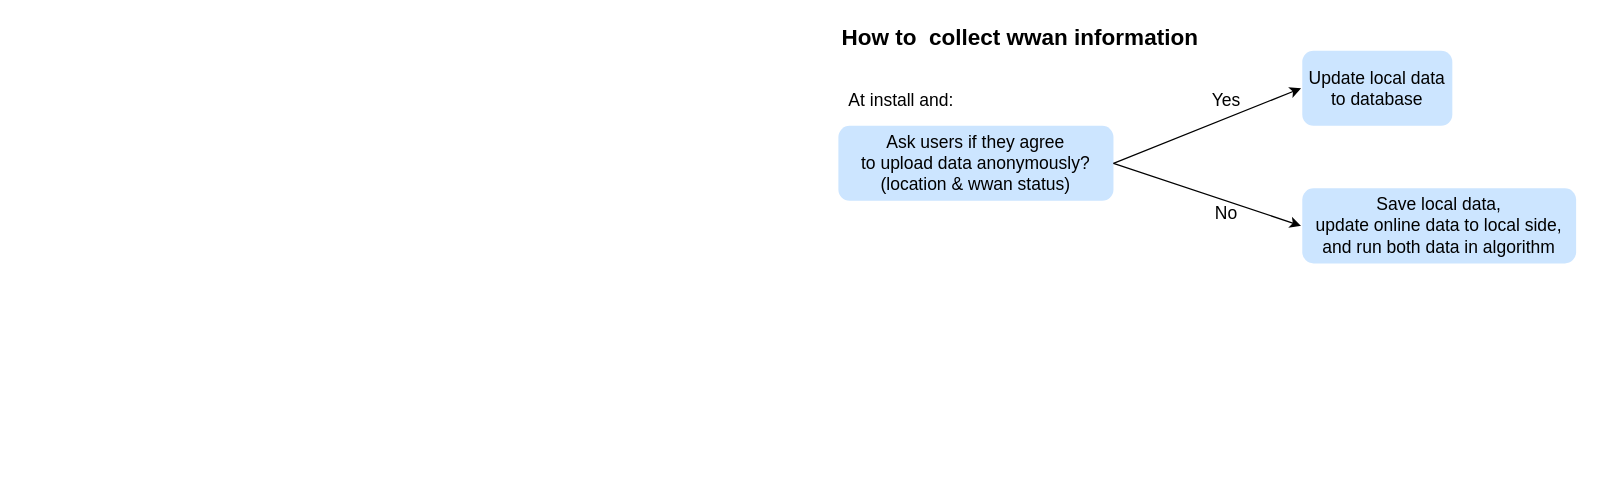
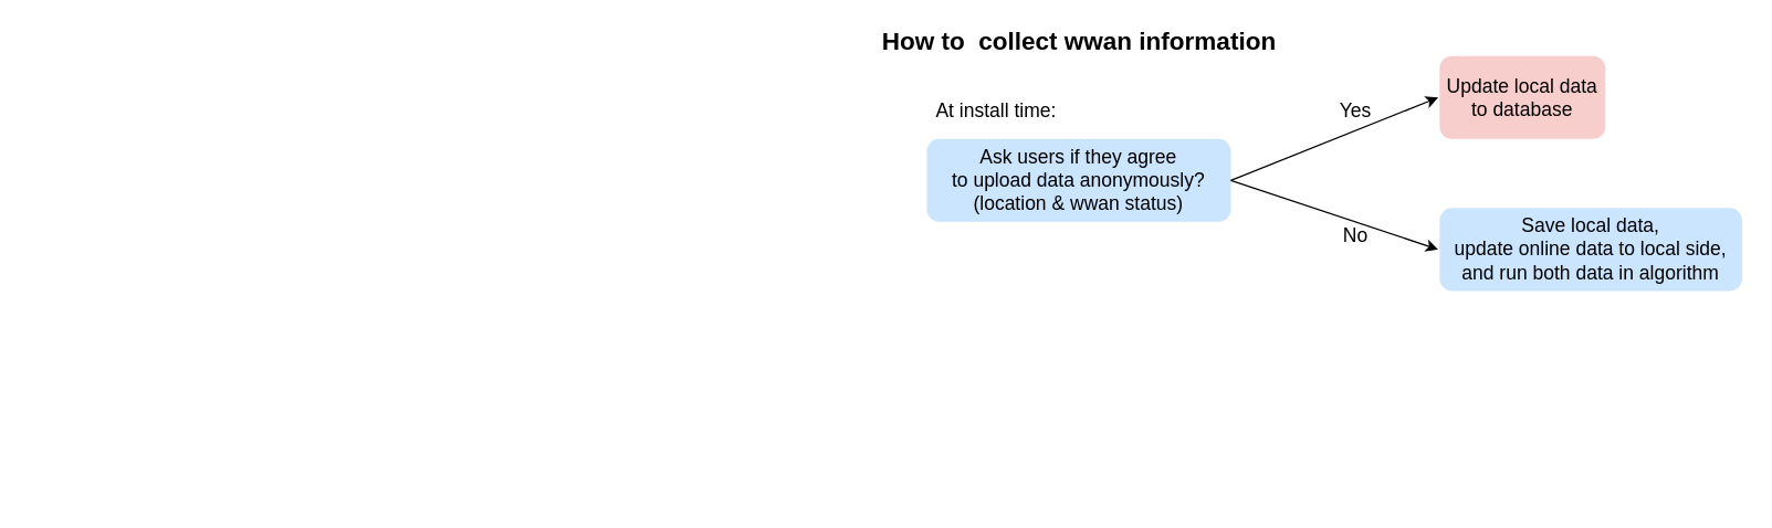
  <mxCell id="0" />
  <mxCell id="1" parent="0" />
  <mxCell id="2" value="" style="rounded=0;html=1;jettySize=auto;orthogonalLoop=1;fontSize=11;endArrow=block;endFill=0;endSize=8;strokeWidth=1;shadow=0;labelBackgroundColor=none;edgeStyle=orthogonalEdgeStyle;" parent="1" edge="1"><mxGeometry relative="1" as="geometry"><mxPoint x="20" y="110" as="sourcePoint" /></mxGeometry></mxCell>
  <mxCell id="3" value="Yes" style="rounded=0;html=1;jettySize=auto;orthogonalLoop=1;fontSize=11;endArrow=block;endFill=0;endSize=8;strokeWidth=1;shadow=0;labelBackgroundColor=none;edgeStyle=orthogonalEdgeStyle;" parent="1" edge="1"><mxGeometry y="20" relative="1" as="geometry"><mxPoint as="offset" /><mxPoint x="20" y="240" as="sourcePoint" /></mxGeometry></mxCell>
  <mxCell id="4" value="No" style="edgeStyle=orthogonalEdgeStyle;rounded=0;html=1;jettySize=auto;orthogonalLoop=1;fontSize=11;endArrow=block;endFill=0;endSize=8;strokeWidth=1;shadow=0;labelBackgroundColor=none;" parent="1" edge="1"><mxGeometry y="10" relative="1" as="geometry"><mxPoint as="offset" /><mxPoint x="70" y="200" as="sourcePoint" /></mxGeometry></mxCell>
  <mxCell id="5" value="No" style="rounded=0;html=1;jettySize=auto;orthogonalLoop=1;fontSize=11;endArrow=block;endFill=0;endSize=8;strokeWidth=1;shadow=0;labelBackgroundColor=none;edgeStyle=orthogonalEdgeStyle;" parent="1" edge="1"><mxGeometry x="0.333" y="20" relative="1" as="geometry"><mxPoint as="offset" /><mxPoint x="20" y="360" as="sourcePoint" /></mxGeometry></mxCell>
  <mxCell id="6" value="Yes" style="edgeStyle=orthogonalEdgeStyle;rounded=0;html=1;jettySize=auto;orthogonalLoop=1;fontSize=11;endArrow=block;endFill=0;endSize=8;strokeWidth=1;shadow=0;labelBackgroundColor=none;" parent="1" edge="1"><mxGeometry y="10" relative="1" as="geometry"><mxPoint as="offset" /><mxPoint x="120" y="320" as="targetPoint" /></mxGeometry></mxCell>
- <mxCell id="7" value="&lt;b&gt;&lt;font style=&quot;font-size: 18px;&quot;&gt;How to&amp;nbsp;&amp;nbsp;collect wwan information&lt;/font&gt;&lt;/b&gt;" style="text;html=1;resizable=0;autosize=1;align=center;verticalAlign=middle;points=[];fillColor=none;strokeColor=none;rounded=0;" vertex="1" parent="1"><mxGeometry x="665" y="20" width="300" height="20" as="geometry" /></mxCell>
+ <mxCell id="7" value="&lt;b&gt;&lt;font style=&quot;font-size: 18px;&quot;&gt;How to&amp;nbsp;&amp;nbsp;collect wwan information&lt;/font&gt;&lt;/b&gt;" style="text;html=1;resizable=0;autosize=1;align=center;verticalAlign=middle;points=[];fillColor=none;strokeColor=none;rounded=0;" vertex="1" parent="1"><mxGeometry x="630" y="20" width="300" height="20" as="geometry" /></mxCell>
  <mxCell id="8" value="Ask users if they agree &lt;br&gt;to upload data anonymously? &lt;br&gt;(location &amp;amp; wwan status)" style="rounded=1;whiteSpace=wrap;html=1;fontSize=14;fillColor=#CCE5FF;strokeColor=none;" vertex="1" parent="1"><mxGeometry x="670" y="100" width="220" height="60" as="geometry" /></mxCell>
- <mxCell id="9" value="At install and:" style="text;html=1;resizable=0;autosize=1;align=center;verticalAlign=middle;points=[];fillColor=none;strokeColor=none;rounded=0;fontSize=14;" vertex="1" parent="1"><mxGeometry x="670" y="70" width="100" height="20" as="geometry" /></mxCell>
+ <mxCell id="9" value="At install time:" style="text;html=1;resizable=0;autosize=1;align=center;verticalAlign=middle;points=[];fillColor=none;strokeColor=none;rounded=0;fontSize=14;" vertex="1" parent="1"><mxGeometry x="670" y="70" width="100" height="20" as="geometry" /></mxCell>
  <mxCell id="10" value="" style="endArrow=classic;html=1;rounded=0;fontSize=14;exitX=1;exitY=0.5;exitDx=0;exitDy=0;" edge="1" parent="1" source="8"><mxGeometry width="50" height="50" relative="1" as="geometry"><mxPoint x="1120" y="290" as="sourcePoint" /><mxPoint x="1040" y="70" as="targetPoint" /></mxGeometry></mxCell>
  <mxCell id="11" value="" style="endArrow=classic;html=1;rounded=0;fontSize=14;" edge="1" parent="1"><mxGeometry width="50" height="50" relative="1" as="geometry"><mxPoint x="890" y="130" as="sourcePoint" /><mxPoint x="1040" y="180" as="targetPoint" /></mxGeometry></mxCell>
  <mxCell id="12" value="Yes" style="text;html=1;resizable=0;autosize=1;align=center;verticalAlign=middle;points=[];fillColor=none;strokeColor=none;rounded=0;fontSize=14;" vertex="1" parent="1"><mxGeometry x="960" y="70" width="40" height="20" as="geometry" /></mxCell>
  <mxCell id="13" value="No" style="text;html=1;resizable=0;autosize=1;align=center;verticalAlign=middle;points=[];fillColor=none;strokeColor=none;rounded=0;fontSize=14;" vertex="1" parent="1"><mxGeometry x="965" y="160" width="30" height="20" as="geometry" /></mxCell>
- <mxCell id="14" value="Update local data&lt;br&gt;to database" style="rounded=1;whiteSpace=wrap;html=1;fontSize=14;fillColor=#CCE5FF;strokeColor=none;" vertex="1" parent="1"><mxGeometry x="1041" y="40" width="120" height="60" as="geometry" /></mxCell>
+ <mxCell id="14" value="Update local data&lt;br&gt;to database" style="rounded=1;whiteSpace=wrap;html=1;fontSize=14;fillColor=#f8cecc;strokeColor=none;" vertex="1" parent="1"><mxGeometry x="1041" y="40" width="120" height="60" as="geometry" /></mxCell>
  <mxCell id="15" value="Save local data,&lt;br&gt;update online data to local side,&lt;br&gt;and run both data in algorithm" style="rounded=1;whiteSpace=wrap;html=1;fontSize=14;fillColor=#CCE5FF;strokeColor=none;" vertex="1" parent="1"><mxGeometry x="1041" y="150" width="219" height="60" as="geometry" /></mxCell>
